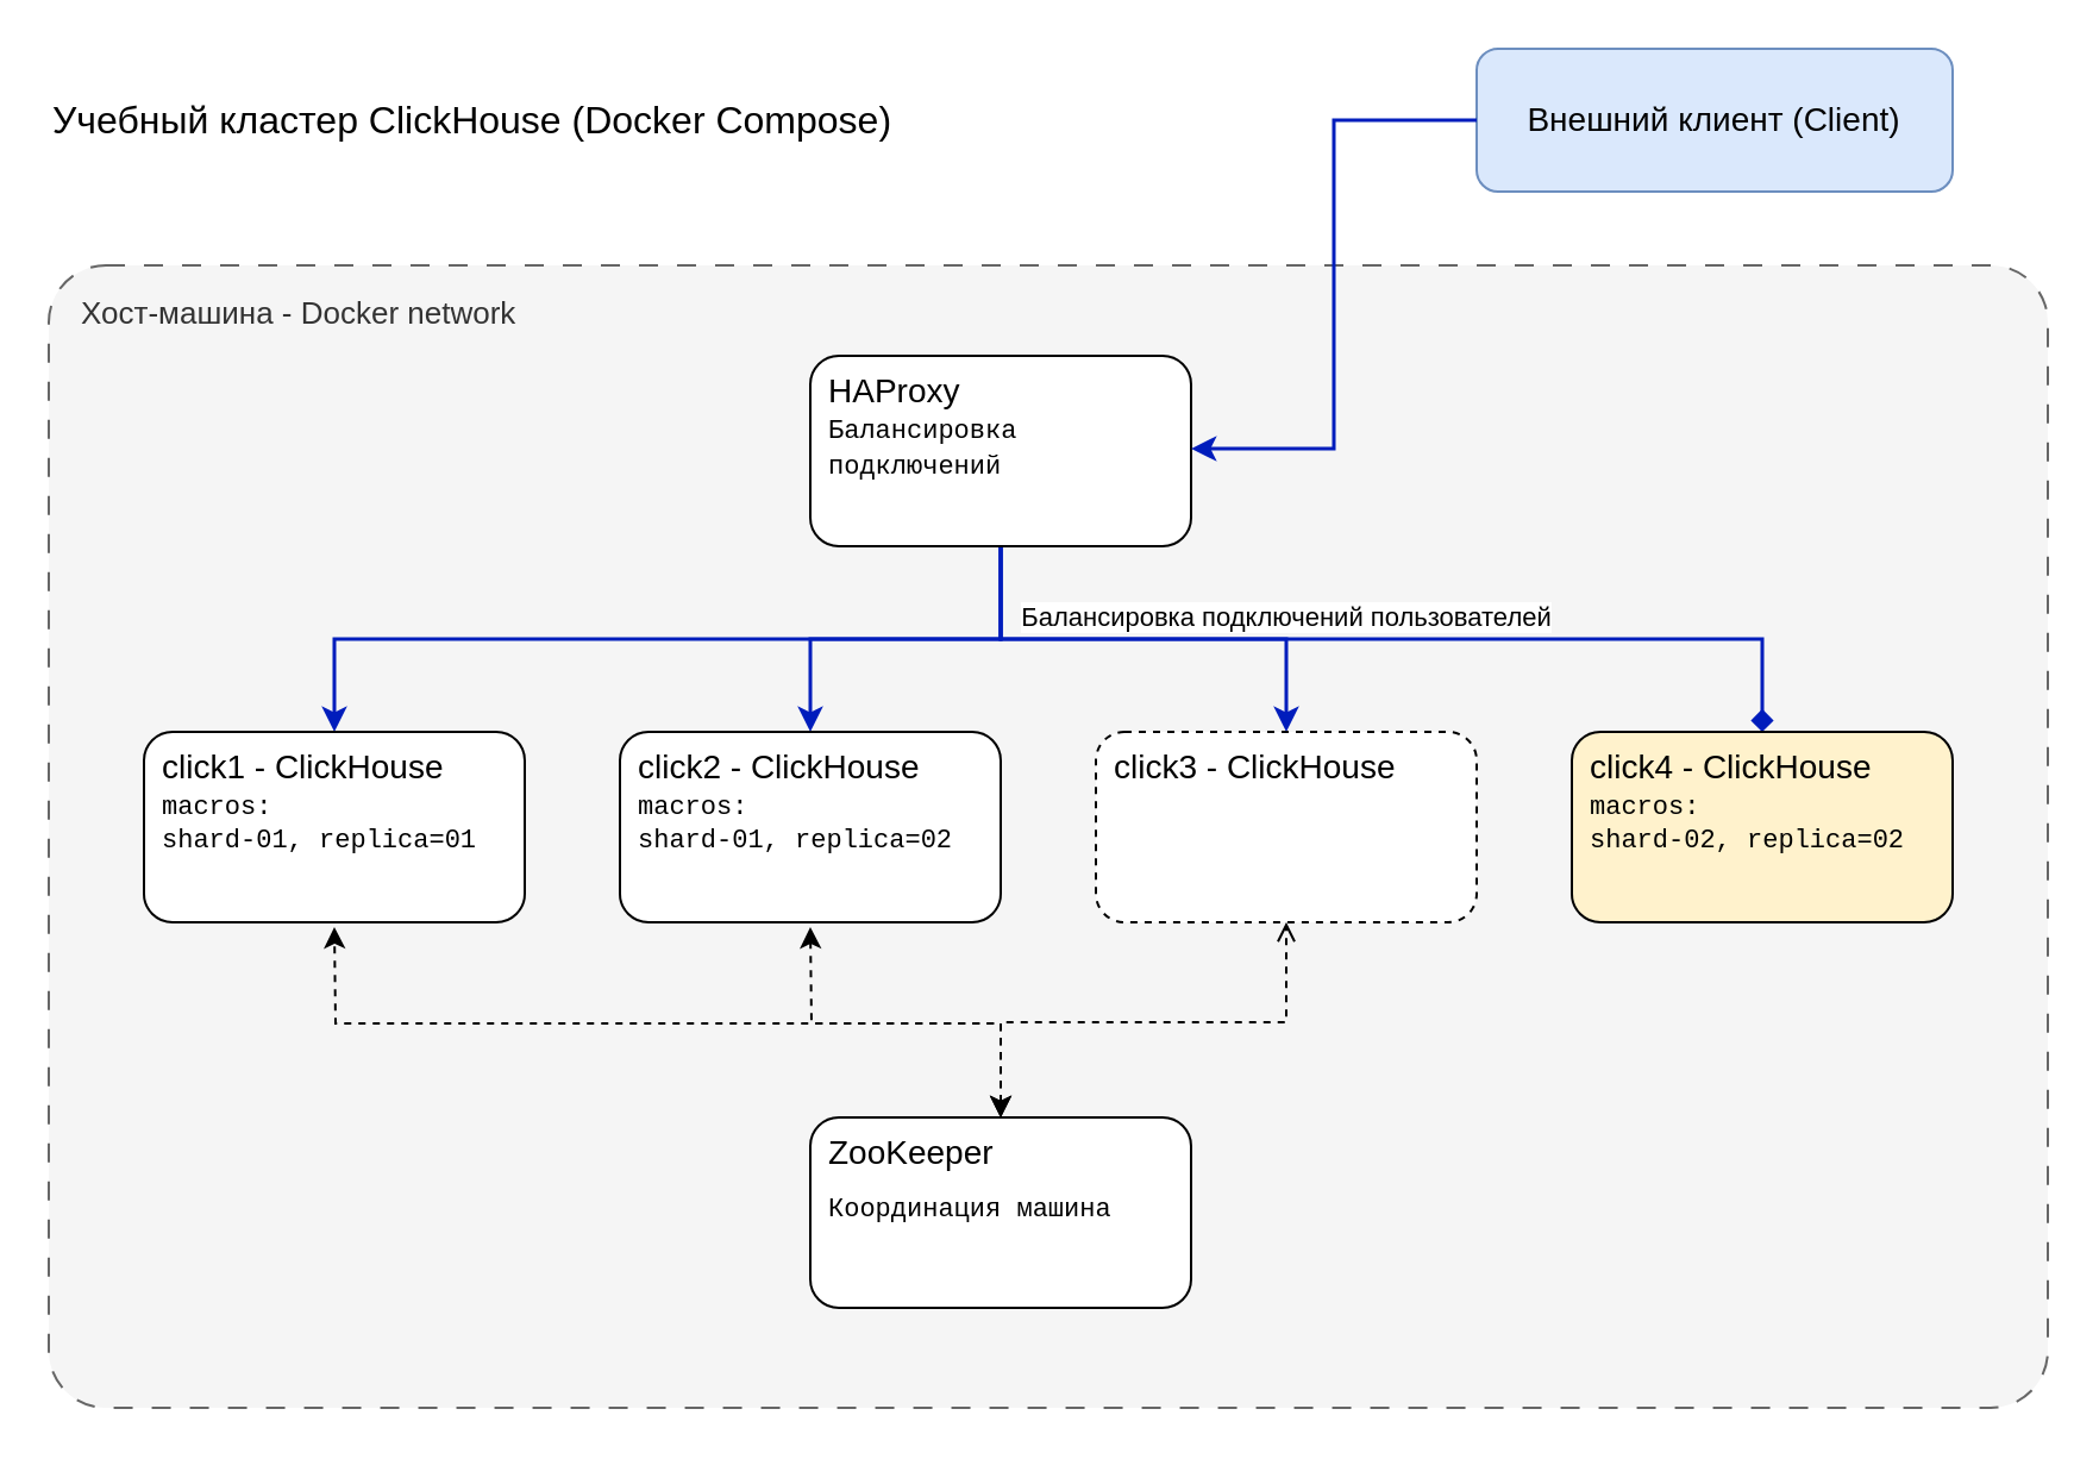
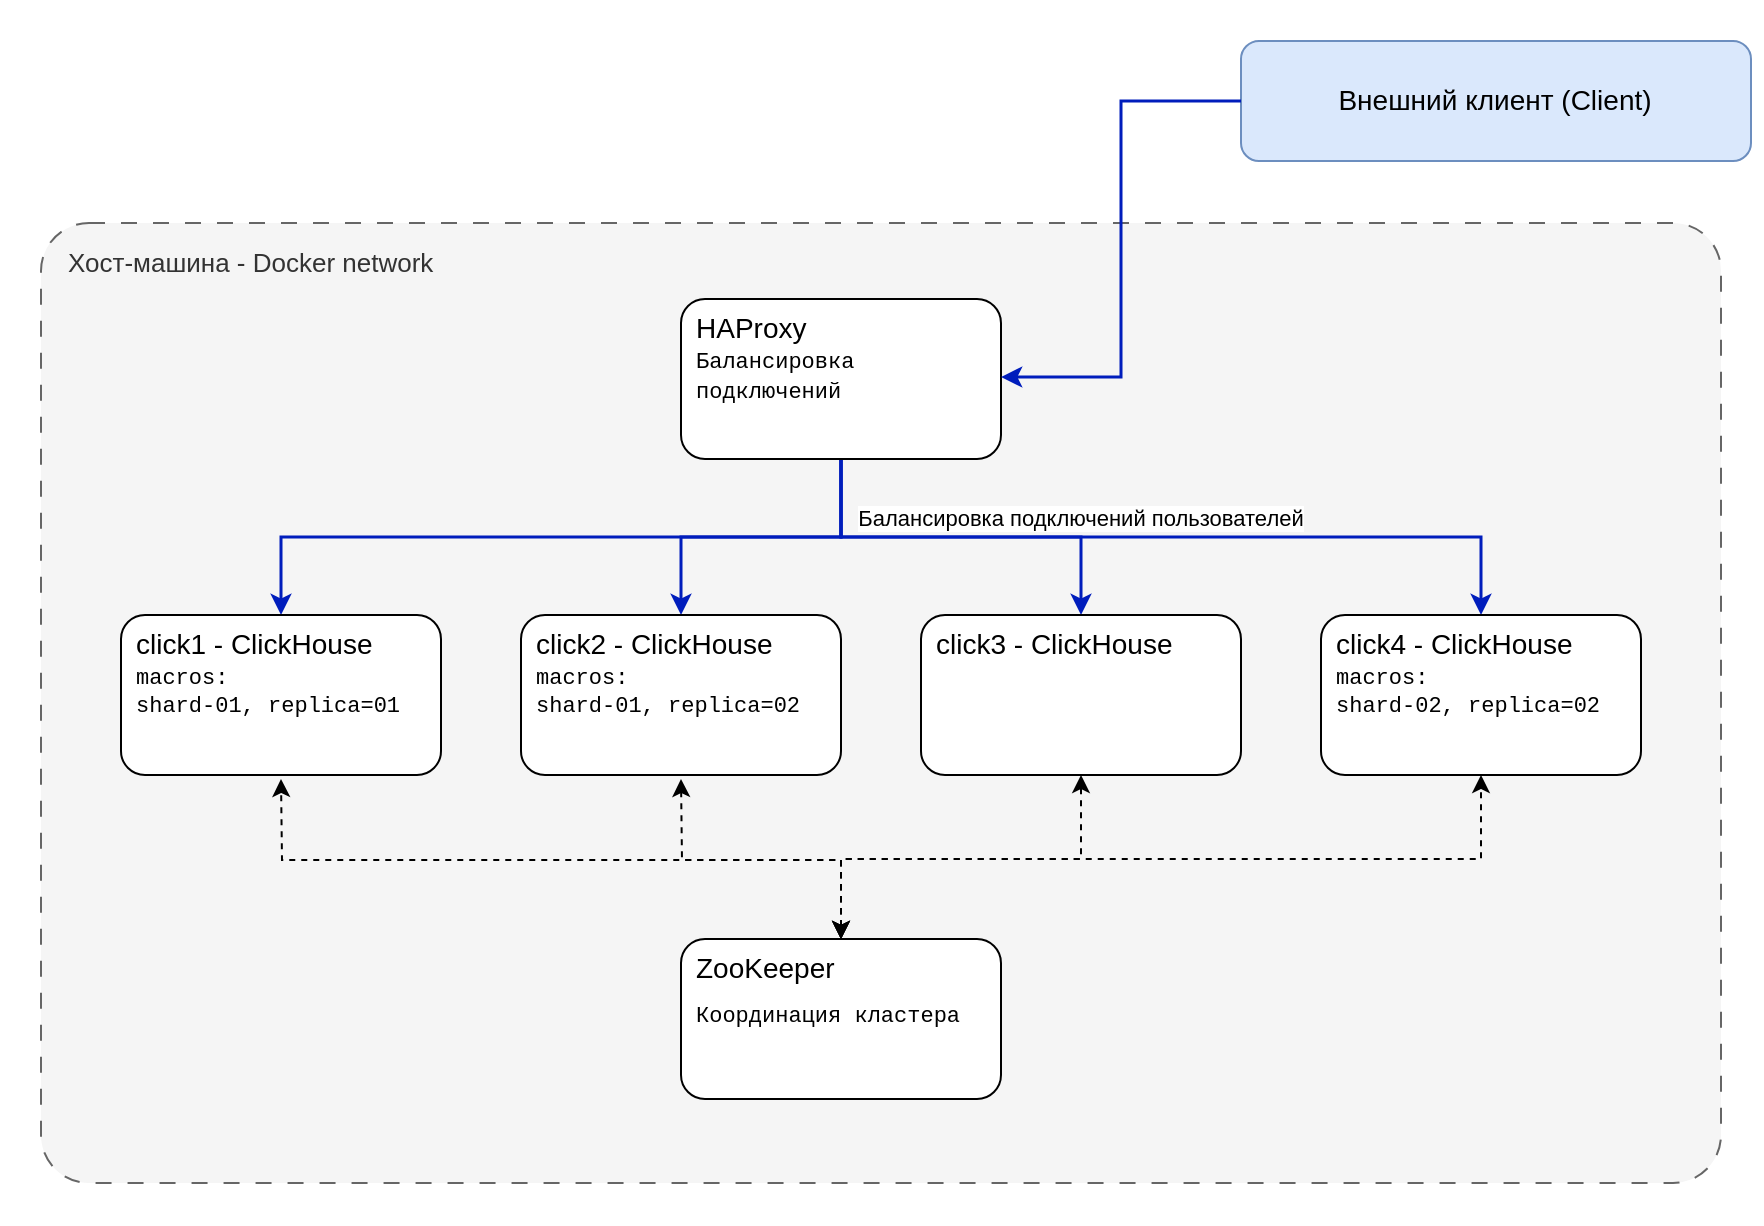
  <mxCell id="0" />
  <mxCell id="1" parent="0" />
- <mxCell id="2" value="Внешний клиент (Client)" style="rounded=1;whiteSpace=wrap;html=1;fillColor=#dae8fc;strokeColor=#6c8ebf;fontSize=14;" vertex="1" parent="1"><mxGeometry x="620" y="20" width="200" height="60" as="geometry" /></mxCell>
- <mxCell id="3" value="Учебный кластер ClickHouse (Docker Compose)" style="text;html=1;align=left;verticalAlign=middle;whiteSpace=wrap;rounded=0;fontSize=16;" vertex="1" parent="1"><mxGeometry x="20" y="35" width="520" height="30" as="geometry" /></mxCell>
+ <mxCell id="2" value="Внешний клиент (Client)" style="rounded=1;whiteSpace=wrap;html=1;fillColor=#dae8fc;strokeColor=#6c8ebf;fontSize=14;" vertex="1" parent="1"><mxGeometry x="620" y="20" width="255" height="60" as="geometry" /></mxCell>
  <mxCell id="4" value="" style="group" vertex="1" connectable="0" parent="1"><mxGeometry x="20" y="111" width="840" height="480" as="geometry" /></mxCell>
  <mxCell id="5" value="Хост-машина - Docker network" style="rounded=1;whiteSpace=wrap;html=1;fillColor=#f5f5f5;arcSize=5;strokeColor=#666666;fontColor=#333333;align=left;verticalAlign=top;spacingLeft=12;spacingTop=6;fontSize=13;container=0;dashed=1;dashPattern=8 8;" vertex="1" parent="4"><mxGeometry width="840" height="480" as="geometry" /></mxCell>
  <mxCell id="6" value="" style="edgeStyle=orthogonalEdgeStyle;rounded=0;orthogonalLoop=1;jettySize=auto;html=1;entryX=0.5;entryY=0;entryDx=0;entryDy=0;fillColor=#0050ef;strokeColor=#001DBC;strokeWidth=1.5;" edge="1" parent="4" source="21" target="16"><mxGeometry relative="1" as="geometry"><mxPoint x="320" y="188" as="targetPoint" /></mxGeometry></mxCell>
  <mxCell id="7" value="" style="edgeStyle=orthogonalEdgeStyle;rounded=0;orthogonalLoop=1;jettySize=auto;html=1;entryX=0.5;entryY=0;entryDx=0;entryDy=0;exitX=0.5;exitY=1;exitDx=0;exitDy=0;fillColor=#0050ef;strokeColor=#001DBC;strokeWidth=1.5;" edge="1" parent="4" source="21" target="14"><mxGeometry relative="1" as="geometry"><mxPoint x="450" y="168" as="sourcePoint" /><mxPoint x="370" y="246" as="targetPoint" /></mxGeometry></mxCell>
  <mxCell id="8" value="" style="edgeStyle=orthogonalEdgeStyle;rounded=0;orthogonalLoop=1;jettySize=auto;html=1;entryX=0.5;entryY=0;entryDx=0;entryDy=0;exitX=0.5;exitY=1;exitDx=0;exitDy=0;fillColor=#0050ef;strokeColor=#001DBC;strokeWidth=1.5;" edge="1" parent="4" source="21" target="18"><mxGeometry relative="1" as="geometry"><mxPoint x="400" y="168" as="sourcePoint" /><mxPoint x="320" y="246" as="targetPoint" /></mxGeometry></mxCell>
- <mxCell id="9" value="Балансировка подключений пользователей" style="edgeStyle=orthogonalEdgeStyle;rounded=0;orthogonalLoop=1;jettySize=auto;html=1;entryX=0.5;entryY=0;entryDx=0;entryDy=0;exitX=0.5;exitY=1;exitDx=0;exitDy=0;fillColor=#0050ef;strokeColor=#001DBC;strokeWidth=1.5;endArrow=diamond;" edge="1" parent="4" source="21" target="19"><mxGeometry x="-0.201" y="9" relative="1" as="geometry"><mxPoint x="430" y="148" as="sourcePoint" /><mxPoint x="550" y="226" as="targetPoint" /><mxPoint as="offset" /></mxGeometry></mxCell>
+ <mxCell id="9" value="Балансировка подключений пользователей" style="edgeStyle=orthogonalEdgeStyle;rounded=0;orthogonalLoop=1;jettySize=auto;html=1;entryX=0.5;entryY=0;entryDx=0;entryDy=0;exitX=0.5;exitY=1;exitDx=0;exitDy=0;fillColor=#0050ef;strokeColor=#001DBC;strokeWidth=1.5;" edge="1" parent="4" source="21" target="19"><mxGeometry x="-0.201" y="9" relative="1" as="geometry"><mxPoint x="430" y="148" as="sourcePoint" /><mxPoint x="550" y="226" as="targetPoint" /><mxPoint as="offset" /></mxGeometry></mxCell>
  <mxCell id="10" value="" style="edgeStyle=orthogonalEdgeStyle;rounded=0;orthogonalLoop=1;jettySize=auto;html=1;exitX=0.5;exitY=0;exitDx=0;exitDy=0;endArrow=classic;endFill=1;dashed=1;startArrow=classic;startFill=1;" edge="1" parent="4" source="23"><mxGeometry relative="1" as="geometry"><mxPoint x="410" y="208" as="sourcePoint" /><mxPoint x="120" y="278" as="targetPoint" /></mxGeometry></mxCell>
  <mxCell id="11" value="" style="edgeStyle=orthogonalEdgeStyle;rounded=0;orthogonalLoop=1;jettySize=auto;html=1;exitX=0.5;exitY=0;exitDx=0;exitDy=0;endArrow=classic;endFill=1;dashed=1;startArrow=classic;startFill=1;" edge="1" parent="4" source="23"><mxGeometry relative="1" as="geometry"><mxPoint x="660" y="388" as="sourcePoint" /><mxPoint x="320" y="278" as="targetPoint" /></mxGeometry></mxCell>
- <mxCell id="12" value="" style="edgeStyle=orthogonalEdgeStyle;rounded=0;orthogonalLoop=1;jettySize=auto;html=1;exitX=0.5;exitY=0;exitDx=0;exitDy=0;endArrow=open;endFill=1;dashed=1;startArrow=classic;startFill=1;entryX=0.5;entryY=1;entryDx=0;entryDy=0;" edge="1" parent="4" source="23" target="18"><mxGeometry relative="1" as="geometry"><mxPoint x="490" y="388" as="sourcePoint" /><mxPoint x="520" y="288" as="targetPoint" /><Array as="points"><mxPoint x="400" y="318" /><mxPoint x="520" y="318" /></Array></mxGeometry></mxCell>
+ <mxCell id="12" value="" style="edgeStyle=orthogonalEdgeStyle;rounded=0;orthogonalLoop=1;jettySize=auto;html=1;exitX=0.5;exitY=0;exitDx=0;exitDy=0;endArrow=classic;endFill=1;dashed=1;startArrow=classic;startFill=1;entryX=0.5;entryY=1;entryDx=0;entryDy=0;" edge="1" parent="4" source="23" target="18"><mxGeometry relative="1" as="geometry"><mxPoint x="490" y="388" as="sourcePoint" /><mxPoint x="520" y="288" as="targetPoint" /><Array as="points"><mxPoint x="400" y="318" /><mxPoint x="520" y="318" /></Array></mxGeometry></mxCell>
+ <mxCell id="13" value="" style="edgeStyle=orthogonalEdgeStyle;rounded=0;orthogonalLoop=1;jettySize=auto;html=1;exitX=0.5;exitY=0;exitDx=0;exitDy=0;endArrow=classic;endFill=1;dashed=1;startArrow=classic;startFill=1;entryX=0.5;entryY=1;entryDx=0;entryDy=0;" edge="1" parent="4" source="23" target="19"><mxGeometry relative="1" as="geometry"><mxPoint x="450" y="400" as="sourcePoint" /><mxPoint x="570" y="318" as="targetPoint" /><Array as="points"><mxPoint x="400" y="318" /><mxPoint x="720" y="318" /></Array></mxGeometry></mxCell>
  <mxCell id="14" value="click1 - ClickHouse" style="rounded=1;whiteSpace=wrap;html=1;fontSize=14;align=left;verticalAlign=top;spacingTop=0;spacingLeft=6;container=0;" vertex="1" parent="4"><mxGeometry x="40" y="196" width="160" height="80" as="geometry" /></mxCell>
  <mxCell id="15" value="macros: &lt;br&gt;shard-01, replica=01" style="text;html=1;align=left;verticalAlign=middle;whiteSpace=wrap;rounded=0;fontSize=11;spacingLeft=6;fontFamily=Courier New;container=0;" vertex="1" parent="4"><mxGeometry x="40" y="220" width="160" height="30" as="geometry" /></mxCell>
  <mxCell id="16" value="click2 - ClickHouse" style="rounded=1;whiteSpace=wrap;html=1;fontSize=14;align=left;verticalAlign=top;spacingTop=0;spacingLeft=6;container=0;" vertex="1" parent="4"><mxGeometry x="240" y="196" width="160" height="80" as="geometry" /></mxCell>
  <mxCell id="17" value="macros: &lt;br&gt;shard-01, replica=02" style="text;html=1;align=left;verticalAlign=middle;whiteSpace=wrap;rounded=0;fontSize=11;spacingLeft=6;fontFamily=Courier New;container=0;" vertex="1" parent="4"><mxGeometry x="240" y="220" width="160" height="30" as="geometry" /></mxCell>
- <mxCell id="18" value="click3 - ClickHouse" style="rounded=1;whiteSpace=wrap;html=1;fontSize=14;align=left;verticalAlign=top;spacingTop=0;spacingLeft=6;container=0;dashed=1;" vertex="1" parent="4"><mxGeometry x="440" y="196" width="160" height="80" as="geometry" /></mxCell>
- <mxCell id="19" value="click4 - ClickHouse" style="rounded=1;whiteSpace=wrap;html=1;fontSize=14;align=left;verticalAlign=top;spacingTop=0;spacingLeft=6;container=0;fillColor=#fff2cc;" vertex="1" parent="4"><mxGeometry x="640" y="196" width="160" height="80" as="geometry" /></mxCell>
+ <mxCell id="18" value="click3 - ClickHouse" style="rounded=1;whiteSpace=wrap;html=1;fontSize=14;align=left;verticalAlign=top;spacingTop=0;spacingLeft=6;container=0;" vertex="1" parent="4"><mxGeometry x="440" y="196" width="160" height="80" as="geometry" /></mxCell>
+ <mxCell id="19" value="click4 - ClickHouse" style="rounded=1;whiteSpace=wrap;html=1;fontSize=14;align=left;verticalAlign=top;spacingTop=0;spacingLeft=6;container=0;" vertex="1" parent="4"><mxGeometry x="640" y="196" width="160" height="80" as="geometry" /></mxCell>
  <mxCell id="20" value="macros: &lt;br&gt;shard-02, replica=02" style="text;html=1;align=left;verticalAlign=middle;whiteSpace=wrap;rounded=0;fontSize=11;spacingLeft=6;fontFamily=Courier New;container=0;" vertex="1" parent="4"><mxGeometry x="640" y="220" width="160" height="30" as="geometry" /></mxCell>
  <mxCell id="21" value="HAProxy" style="rounded=1;whiteSpace=wrap;html=1;fontSize=14;align=left;verticalAlign=top;spacingTop=0;spacingLeft=6;container=0;" vertex="1" parent="4"><mxGeometry x="320" y="38" width="160" height="80" as="geometry" /></mxCell>
  <mxCell id="22" value="&lt;font face=&quot;Courier New&quot;&gt;Балансировка&lt;br&gt;подключений&lt;/font&gt;" style="text;html=1;align=left;verticalAlign=middle;whiteSpace=wrap;rounded=0;fontSize=11;spacingLeft=6;fontFamily=Helvetica;container=0;" vertex="1" parent="4"><mxGeometry x="320" y="62" width="160" height="30" as="geometry" /></mxCell>
  <mxCell id="23" value="ZooKeeper" style="rounded=1;whiteSpace=wrap;html=1;fontSize=14;align=left;verticalAlign=top;spacingTop=0;spacingLeft=6;container=0;" vertex="1" parent="4"><mxGeometry x="320" y="358" width="160" height="80" as="geometry" /></mxCell>
- <mxCell id="24" value="&lt;font face=&quot;Courier New&quot;&gt;Координация машина&lt;/font&gt;" style="text;html=1;align=left;verticalAlign=middle;whiteSpace=wrap;rounded=0;fontSize=11;spacingLeft=6;fontFamily=Helvetica;container=0;" vertex="1" parent="4"><mxGeometry x="320" y="382" width="160" height="30" as="geometry" /></mxCell>
+ <mxCell id="24" value="&lt;font face=&quot;Courier New&quot;&gt;Координация кластера&lt;/font&gt;" style="text;html=1;align=left;verticalAlign=middle;whiteSpace=wrap;rounded=0;fontSize=11;spacingLeft=6;fontFamily=Helvetica;container=0;" vertex="1" parent="4"><mxGeometry x="320" y="382" width="160" height="30" as="geometry" /></mxCell>
  <mxCell id="25" style="edgeStyle=orthogonalEdgeStyle;rounded=0;orthogonalLoop=1;jettySize=auto;html=1;exitX=0;exitY=0.5;exitDx=0;exitDy=0;entryX=1;entryY=0.5;entryDx=0;entryDy=0;fillColor=#0050ef;strokeColor=#001DBC;strokeWidth=1.5;" edge="1" parent="1" source="2" target="22"><mxGeometry relative="1" as="geometry" /></mxCell>
